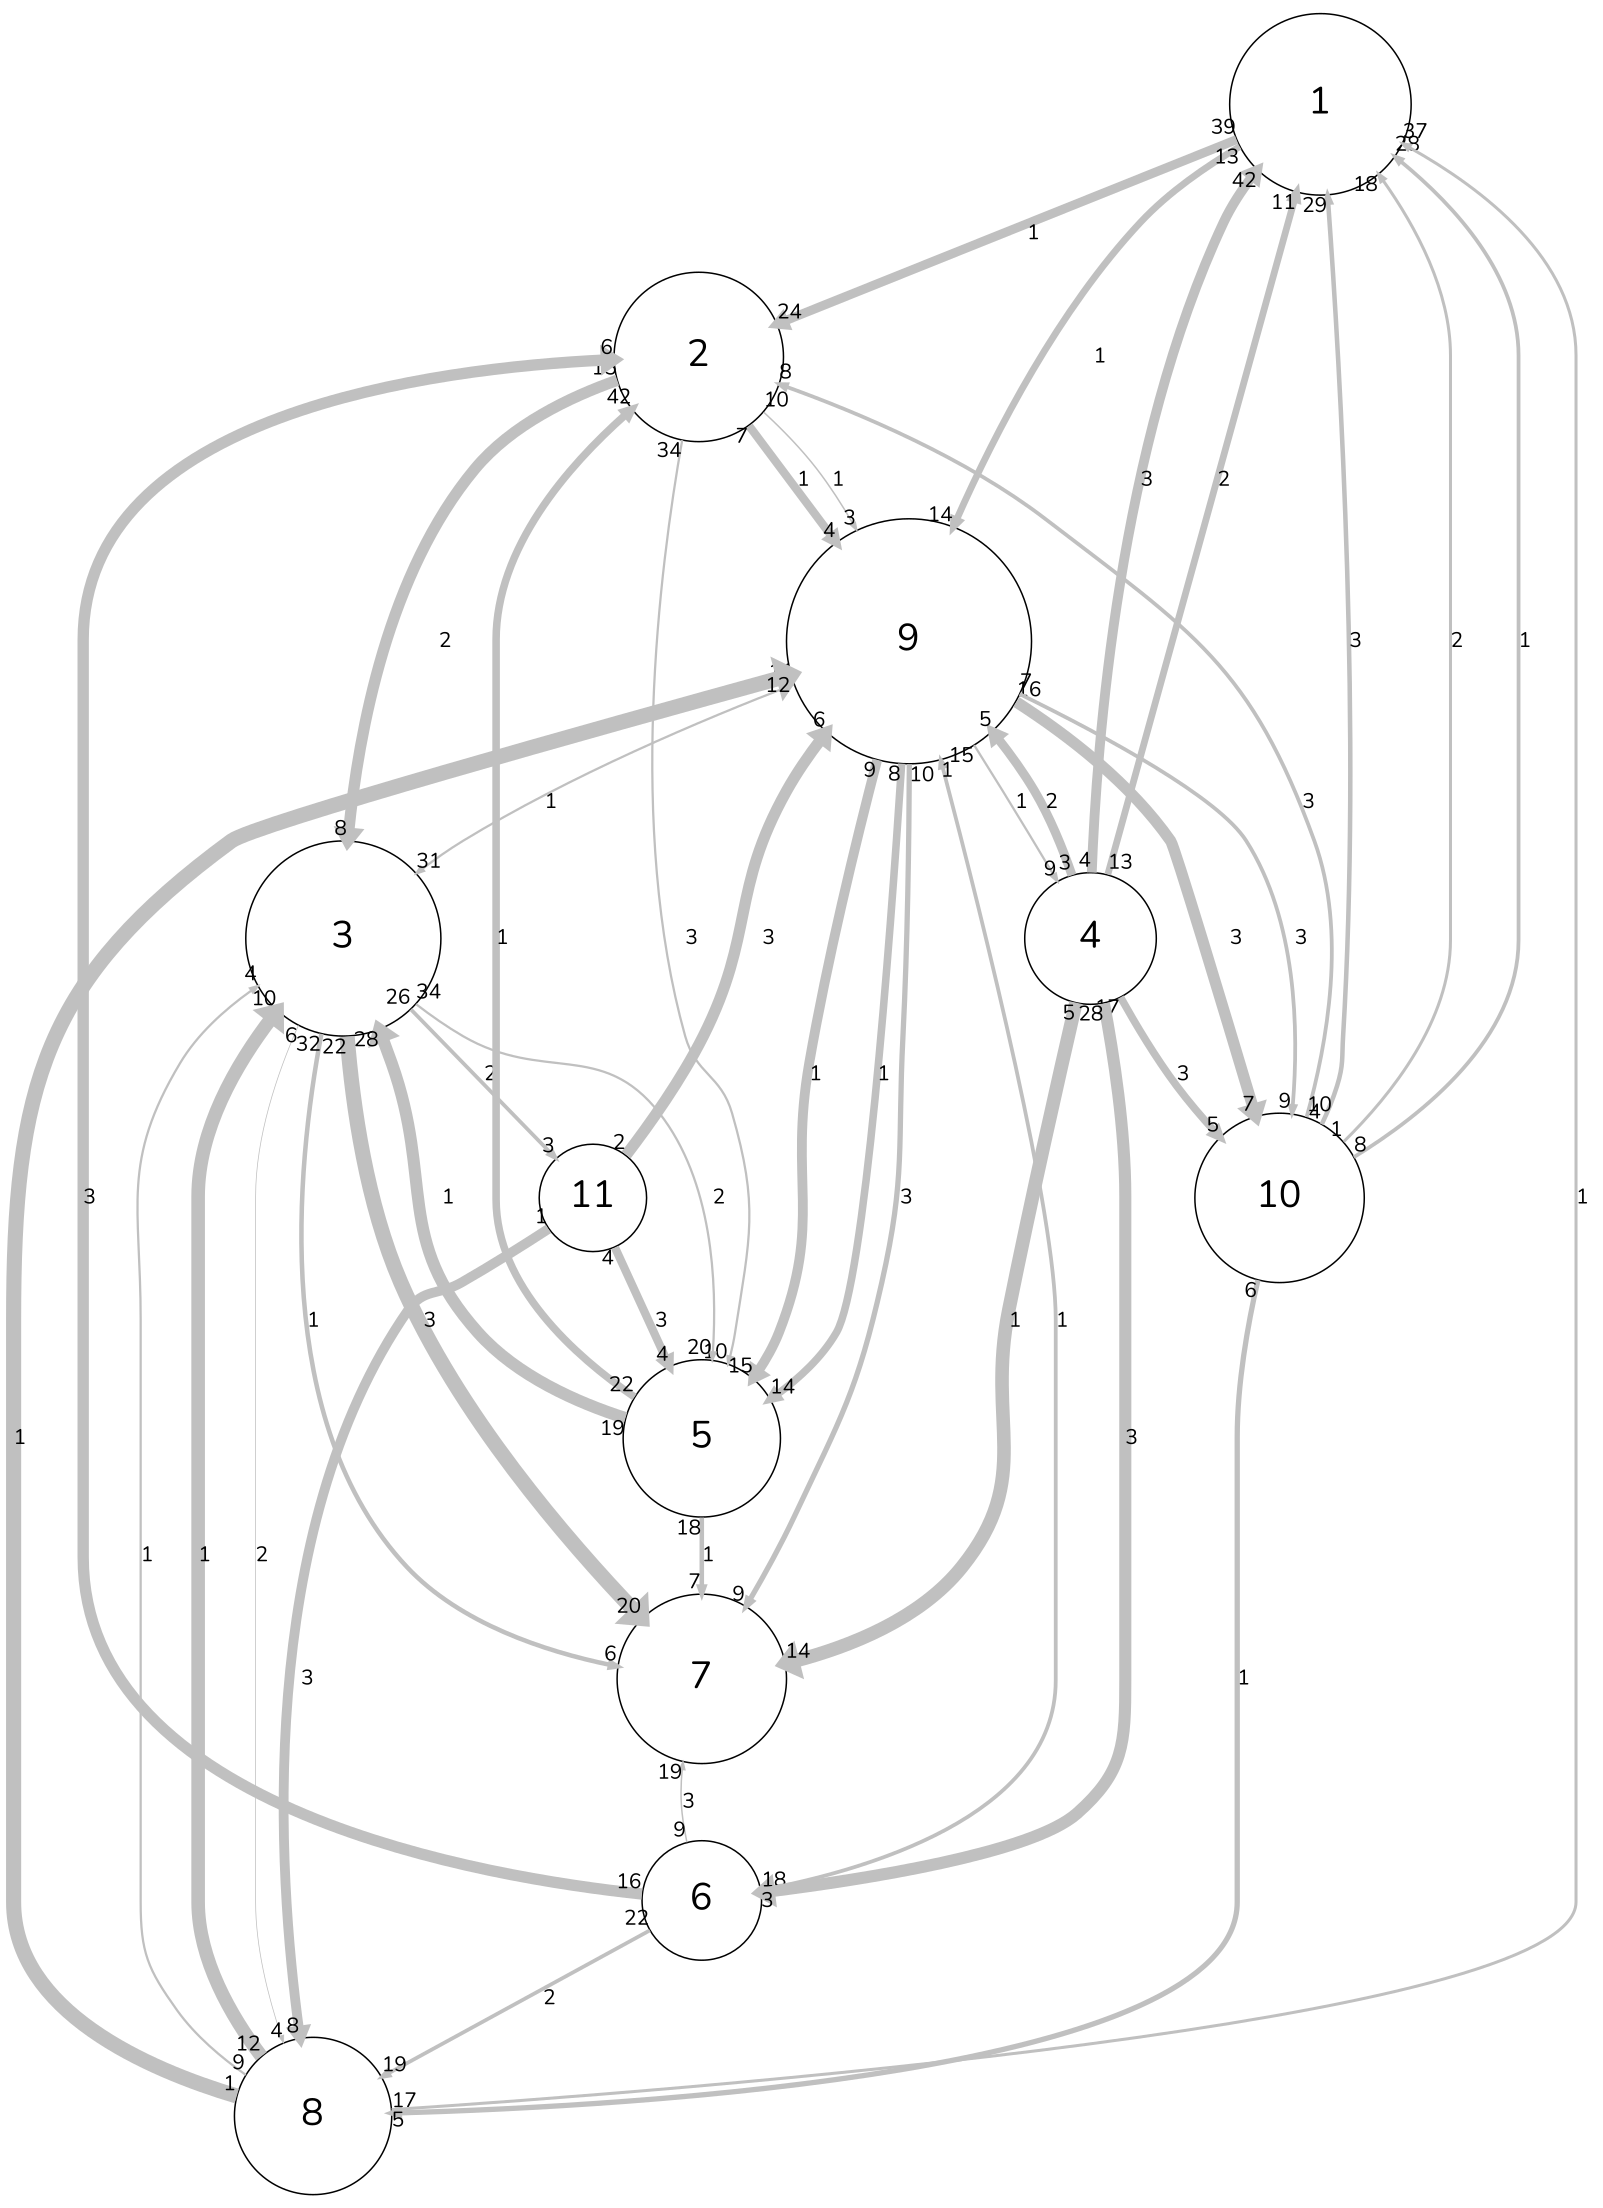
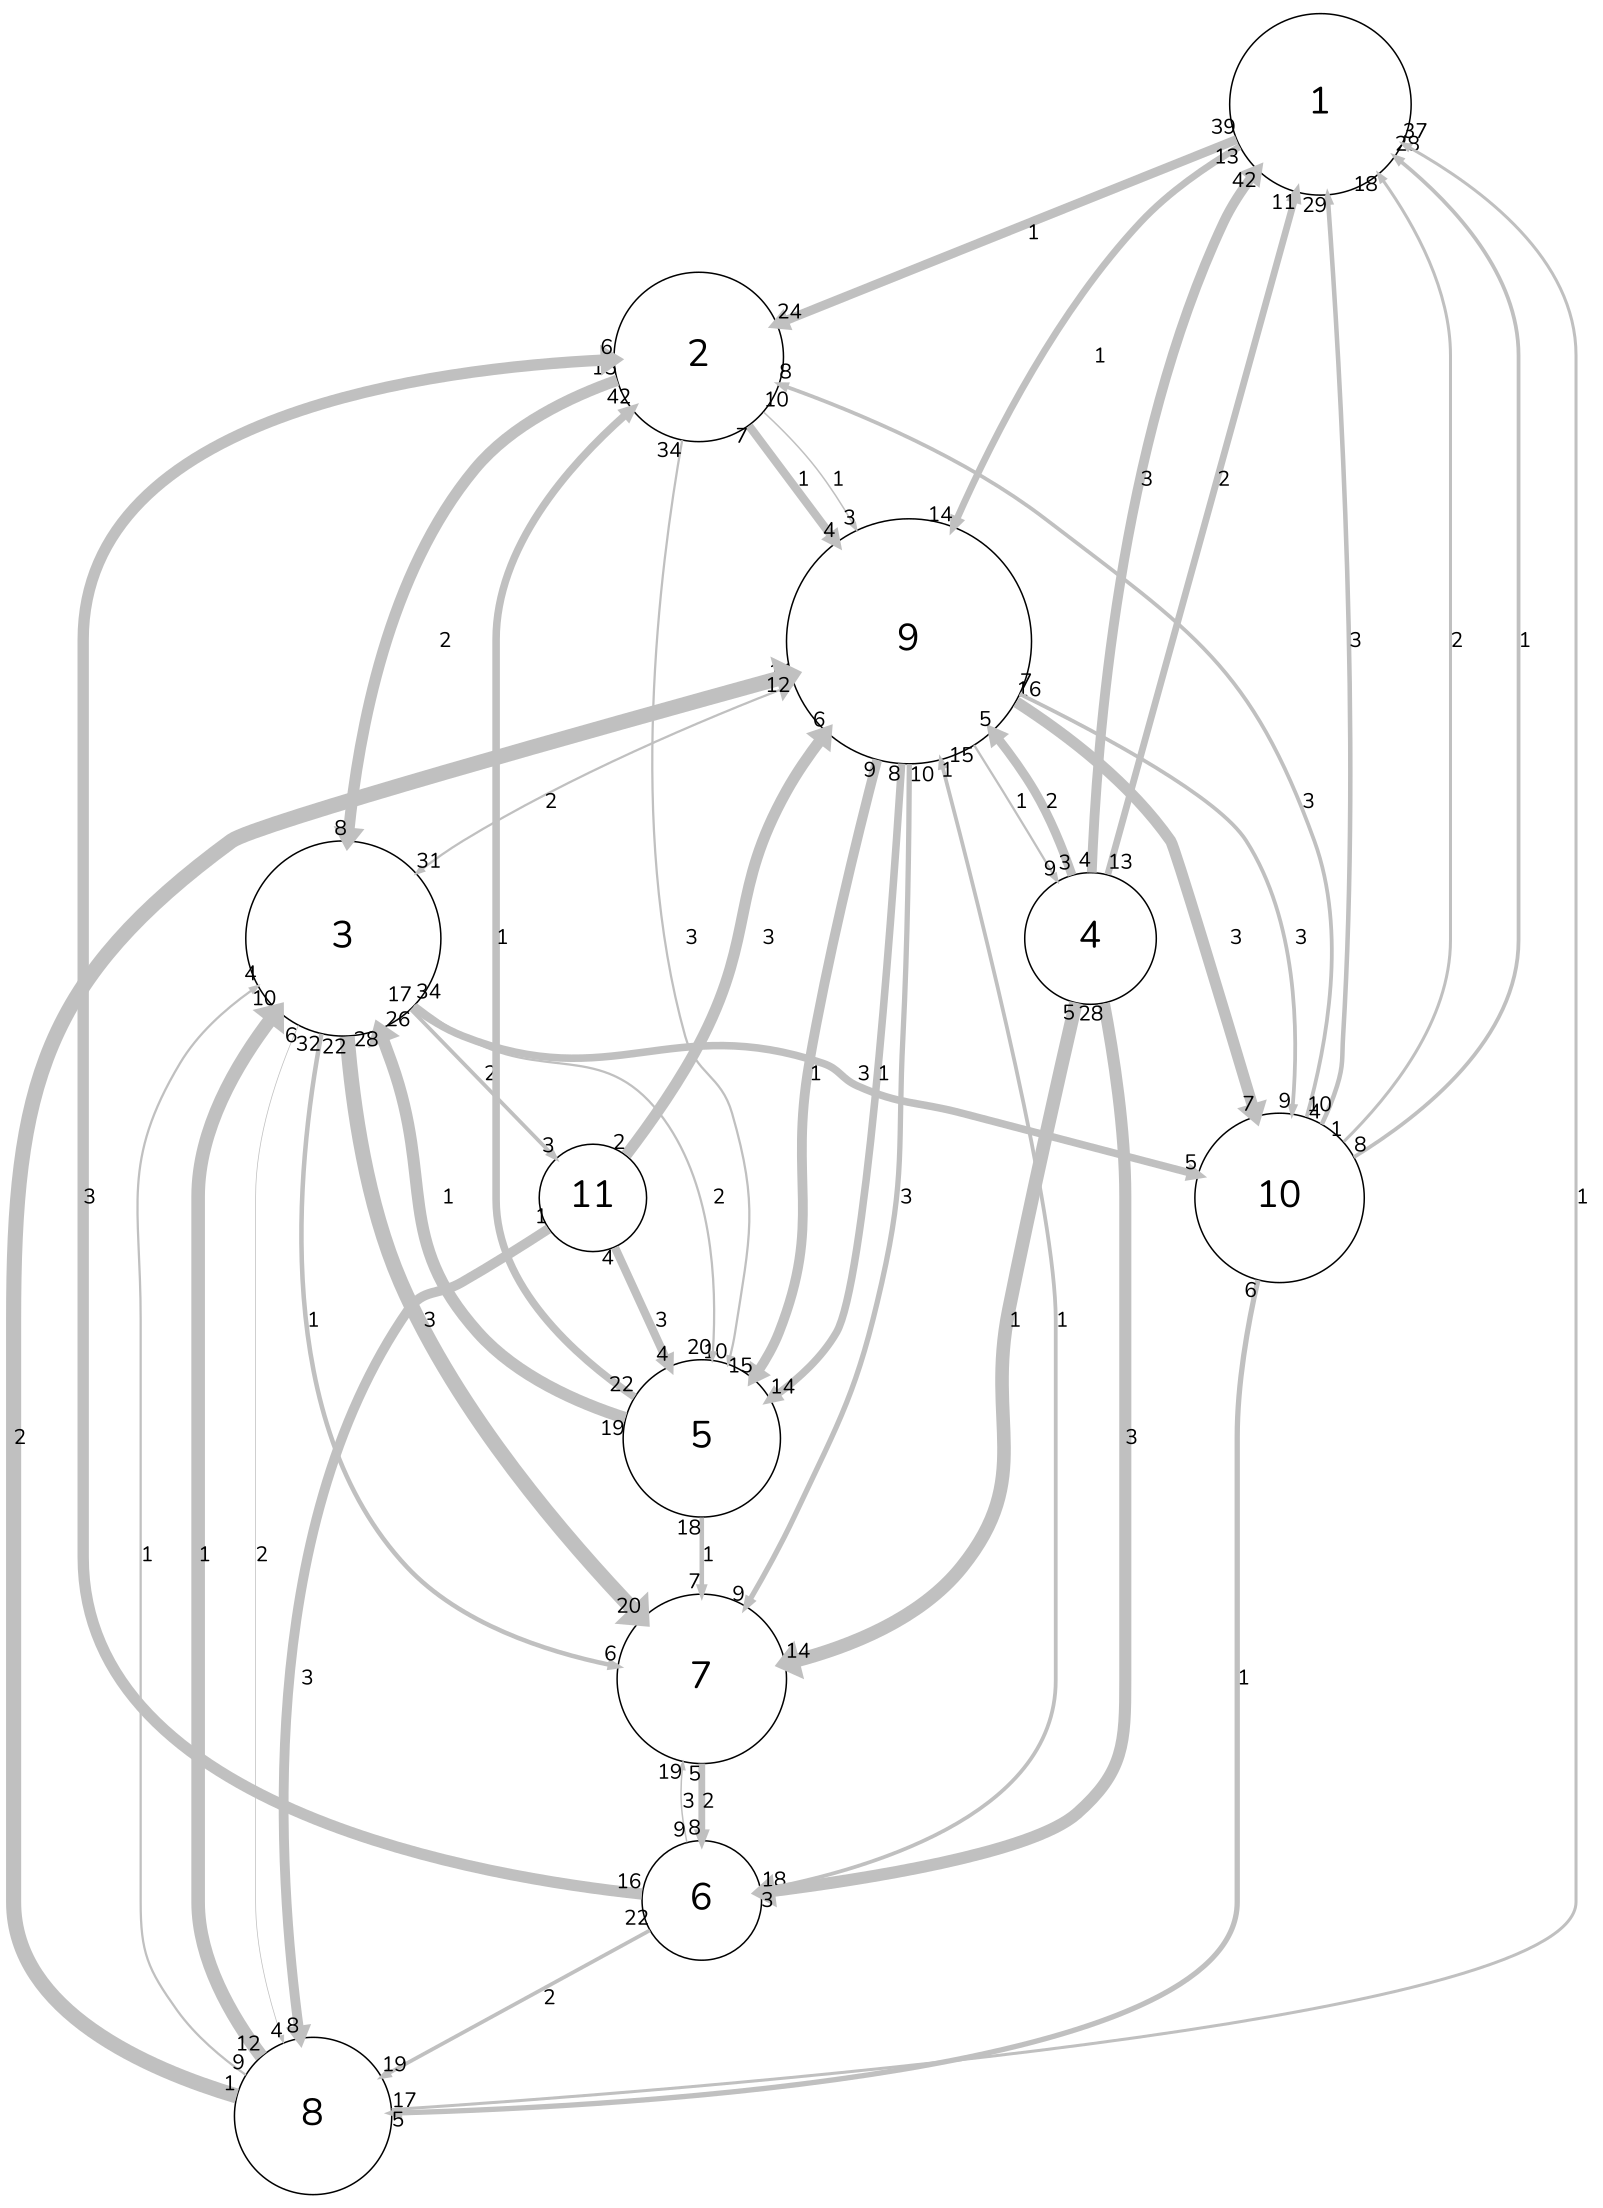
  digraph {
    fontname=Nunito
    rankdir=TB
    scale=1
    splines=spline
    node [fontname=Nunito fontsize=25 shape=circle]
    edge [arrowsize=0.5 capacity=1 color=grey fontname=Nunito from_pd=9 headlabel=4 penwidth=2.5 pt=16 splines=true taillabel=10 to_pd=3]
    n1 [height=1.6731 label=1 width=1.6731]
    n2 [height=1.5577 label=2 width=1.5577]
    n3 [height=2.25 label=9 width=2.25]
    n4 [height=1.7885 label=3 width=1.7885]
    n5 [height=1.4423 label=5 width=1.4423]
    n6 [height=1.5577 label=7 width=1.5577]
    n7 [height=1.5577 label=10 width=1.5577]
    n8 [height=1.2115 label=4 width=1.2115]
    n9 [height=1.4423 label=8 width=1.4423]
    n10 [height=0.98077 label=11 width=0.98077]
    n11 [height=1.0962 label=6 width=1.0962]
    n1 -> n2 [from_pd=38 headlabel=24 label=1 penwidth=6.0 pt=9 taillabel=39 to_pd=23]
    n1 -> n3 [from_pd=12 headlabel=14 label=1 penwidth=4.5 pt=12 taillabel=13 to_pd=13]
    n2 -> n3 [from_pd=6 label=1 penwidth=5.5 pt=10 taillabel=7]
    n2 -> n3 [headlabel=3 label=1 penwidth=1.0 pt=19 to_pd=2]
    n2 -> n4 [capacity=2 from_pd=14 headlabel=8 label=2 penwidth=7.5 pt=6 taillabel=15 to_pd=7]
    n2 -> n5 [capacity=3 from_pd=33 headlabel=10 label=3 penwidth=1.5 pt=18 taillabel=34 to_pd=9]
-   n3 -> n4 [from_pd=10 headlabel=31 label=1 penwidth=1.5 pt=18 taillabel=11 to_pd=30]
+   n3 -> n4 [from_pd=10 headlabel=31 label=2 penwidth=1.5 pt=18 taillabel=11 to_pd=30]
    n3 -> n5 [from_pd=7 headlabel=14 label=1 penwidth=5.0 pt=11 taillabel=8 to_pd=13]
    n3 -> n5 [from_pd=8 headlabel=15 label=1 penwidth=6.5 pt=8 taillabel=9 to_pd=14]
    n3 -> n6 [capacity=3 headlabel=9 label=3 penwidth=3.5 pt=14 to_pd=8]
    n3 -> n7 [capacity=3 from_pd=15 headlabel=7 label=3 penwidth=7.5 pt=6 taillabel=16 to_pd=6]
    n3 -> n7 [capacity=3 from_pd=6 headlabel=9 label=3 taillabel=7 to_pd=8]
    n3 -> n8 [from_pd=14 headlabel=9 label=1 penwidth=1.5 pt=18 taillabel=15 to_pd=8]
    n4 -> n5 [capacity=2 from_pd=33 headlabel=20 label=2 penwidth=1.5 pt=18 taillabel=34 to_pd=19]
    n4 -> n6 [from_pd=31 headlabel=6 label=1 penwidth=3.0 pt=15 taillabel=32 to_pd=5]
    n4 -> n6 [capacity=3 from_pd=21 headlabel=20 label=3 penwidth=10.0 pt=1 taillabel=22 to_pd=19]
-   n8 -> n7 [capacity=3 from_pd=16 headlabel=5 label=3 penwidth=5.0 pt=11 taillabel=17 to_pd=4]
+   n4 -> n7 [capacity=3 from_pd=16 headlabel=5 label=3 penwidth=5.0 pt=11 taillabel=17 to_pd=4]
    n4 -> n9 [capacity=2 from_pd=5 label=2 penwidth=0.5 pt=20 taillabel=6]
    n4 -> n10 [capacity=2 from_pd=25 headlabel=3 label=2 taillabel=26 to_pd=2]
    n5 -> n2 [from_pd=21 headlabel=42 label=1 penwidth=5.0 pt=11 taillabel=22 to_pd=41]
    n5 -> n4 [from_pd=18 headlabel=28 label=1 penwidth=8.0 pt=5 taillabel=19 to_pd=27]
    n5 -> n6 [from_pd=17 headlabel=7 label=1 penwidth=3.0 pt=15 taillabel=18 to_pd=6]
+   n6 -> n11 [capacity=2 from_pd=4 headlabel=8 label=2 penwidth=4.5 pt=12 taillabel=5 to_pd=7]
    n7 -> n1 [capacity=3 from_pd=3 headlabel=29 label=3 penwidth=3.0 pt=15 taillabel=4 to_pd=28]
    n7 -> n1 [capacity=2 from_pd=0 headlabel=18 label=2 penwidth=2.0 pt=17 taillabel=1 to_pd=17]
    n7 -> n1 [from_pd=7 headlabel=28 label=1 taillabel=8 to_pd=27]
    n7 -> n2 [capacity=3 headlabel=8 label=3 to_pd=7]
    n7 -> n9 [from_pd=5 headlabel=17 label=1 penwidth=3.5 pt=14 taillabel=6 to_pd=16]
    n8 -> n1 [capacity=3 from_pd=3 headlabel=42 label=3 penwidth=6.5 pt=8 taillabel=4 to_pd=41]
    n8 -> n1 [capacity=2 from_pd=12 headlabel=11 label=2 penwidth=4.5 pt=12 taillabel=13 to_pd=10]
    n8 -> n3 [capacity=2 from_pd=2 headlabel=5 label=2 penwidth=6.0 pt=9 taillabel=3 to_pd=4]
    n8 -> n6 [from_pd=4 headlabel=14 label=1 penwidth=9.0 pt=3 taillabel=5 to_pd=13]
    n8 -> n11 [capacity=3 from_pd=27 headlabel=18 label=3 penwidth=8.0 pt=5 taillabel=28 to_pd=17]
    n9 -> n1 [from_pd=4 headlabel=37 label=1 penwidth=2.0 pt=17 taillabel=5 to_pd=36]
-   n9 -> n3 [capacity=2 from_pd=0 headlabel=12 label=1 penwidth=10.0 pt=1 taillabel=1 to_pd=11]
+   n9 -> n3 [capacity=2 from_pd=0 headlabel=12 label=2 penwidth=10.0 pt=1 taillabel=1 to_pd=11]
    n9 -> n4 [from_pd=8 label=1 penwidth=1.5 pt=18 taillabel=9]
    n9 -> n4 [from_pd=11 headlabel=10 label=1 penwidth=9.0 pt=3 taillabel=12 to_pd=9]
    n10 -> n3 [capacity=3 from_pd=1 headlabel=6 label=3 penwidth=7.5 pt=6 taillabel=2 to_pd=5]
    n10 -> n5 [capacity=3 from_pd=3 label=3 penwidth=5.5 pt=10 taillabel=4]
    n10 -> n9 [capacity=3 from_pd=0 headlabel=8 label=3 penwidth=6.5 pt=8 taillabel=1 to_pd=7]
    n11 -> n2 [capacity=3 from_pd=15 headlabel=6 label=3 penwidth=7.5 pt=6 taillabel=16 to_pd=5]
    n11 -> n3 [from_pd=2 headlabel=1 label=1 taillabel=3 to_pd=0]
    n11 -> n6 [capacity=3 from_pd=8 headlabel=19 label=3 penwidth=1.0 pt=19 taillabel=9 to_pd=18]
    n11 -> n9 [capacity=2 from_pd=21 headlabel=19 label=2 taillabel=22 to_pd=18]
  }
